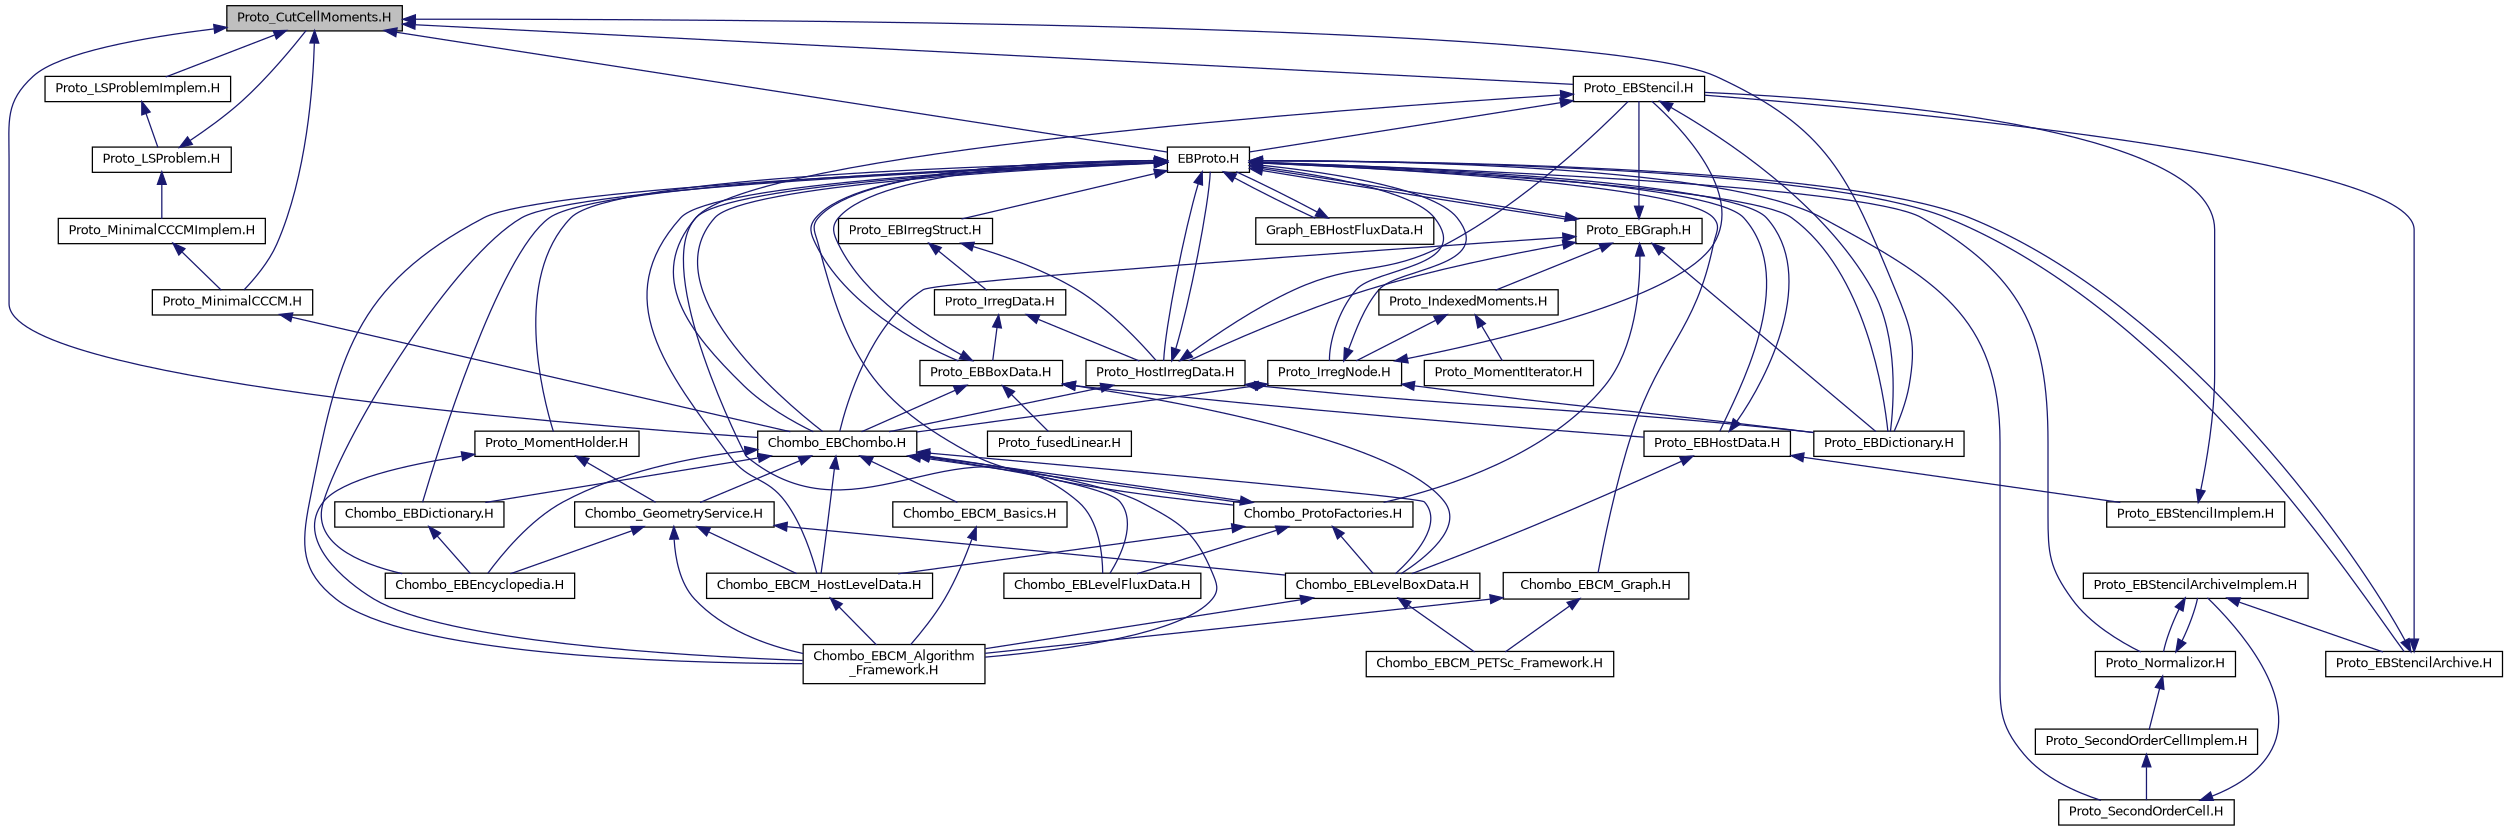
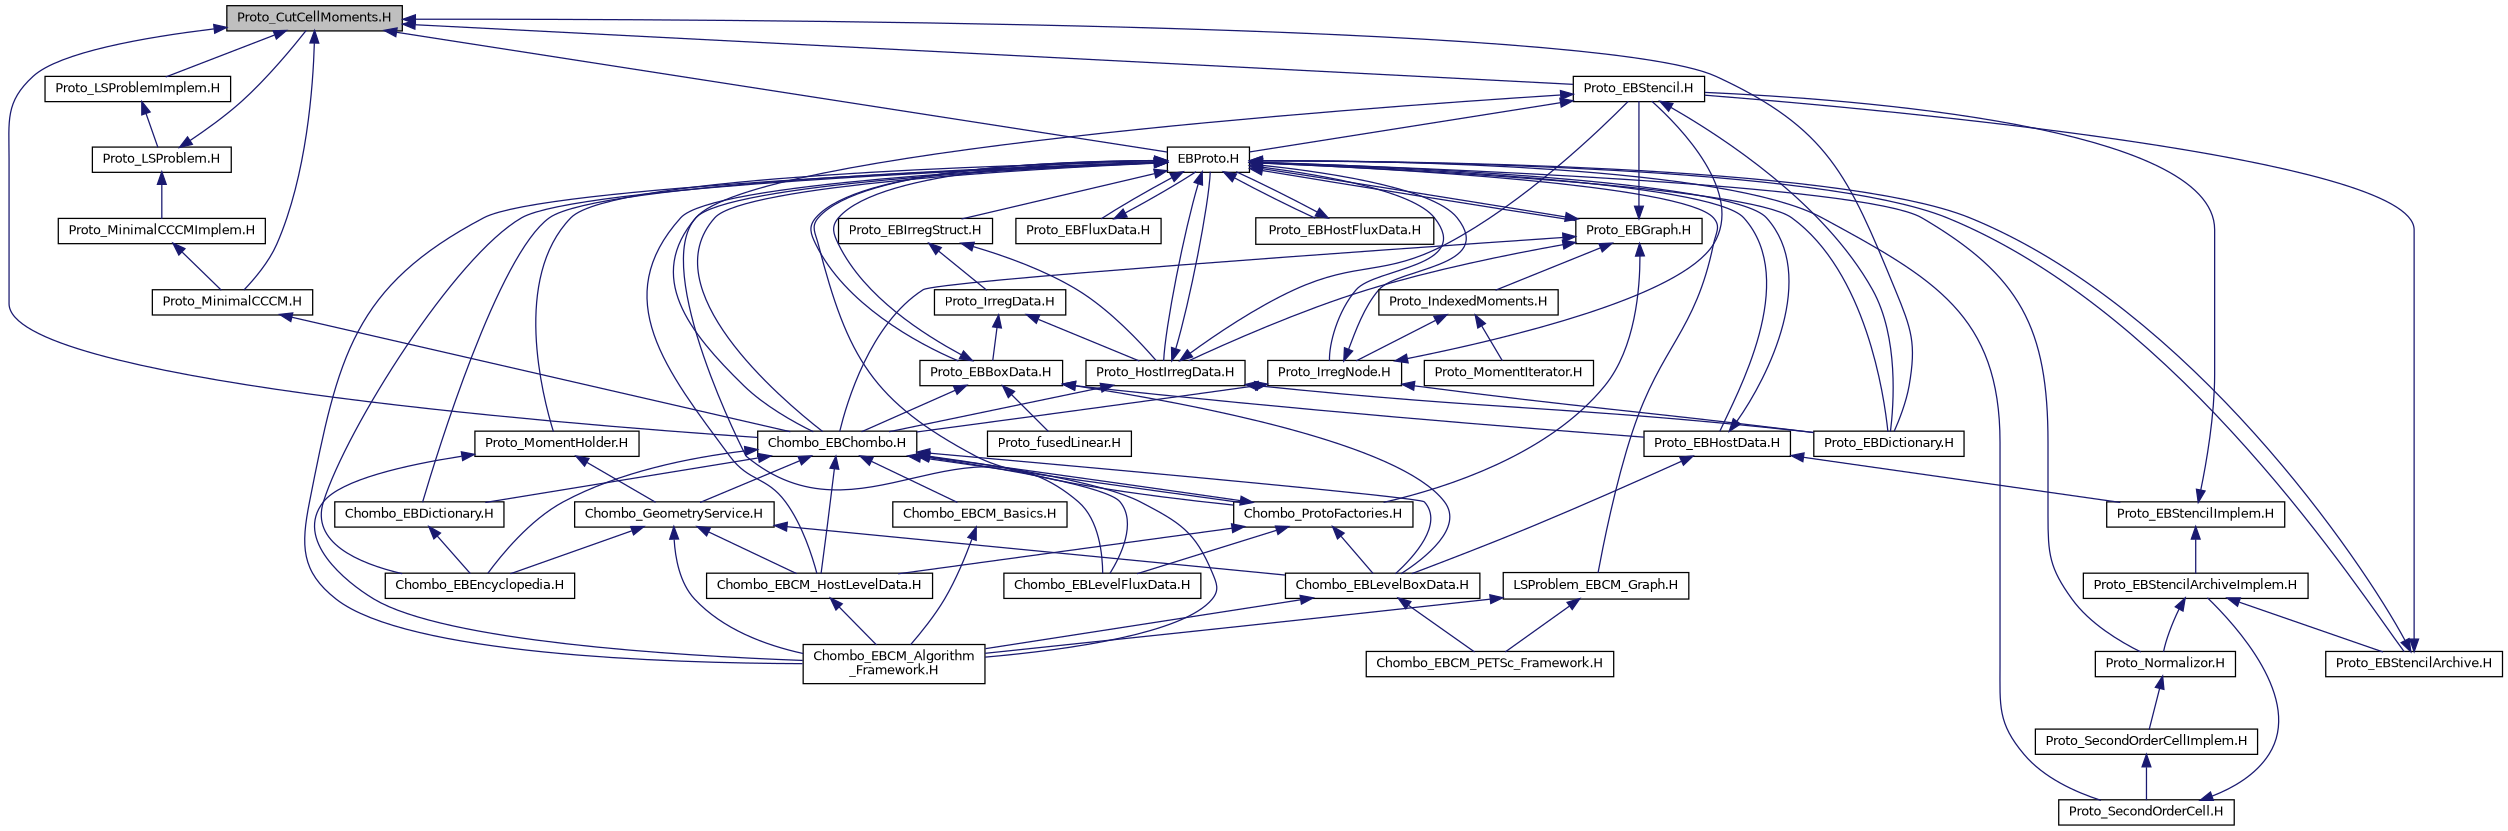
  digraph {
    node [color=black fillcolor=white fontname=Helvetica fontsize=10 shape=record style=filled]
    edge [color=midnightblue dir=back fontname=Helvetica fontsize=10 labelfontname=Helvetica labelfontsize=10 style=solid]
    n1 [fillcolor=grey75 fontcolor=black height=0.2 label="Proto_CutCellMoments.H" width=0.4]
    n2 [height=0.2 label="Proto_EBStencil.H" width=0.4]
    n3 [height=0.2 label="EBProto.H" width=0.4]
    n4 [height=0.2 label="Proto_EBDictionary.H" width=0.4]
    n5 [height=0.2 label="Chombo_EBChombo.H" width=0.4]
    n6 [height=0.2 label="Proto_LSProblemImplem.H" width=0.4]
    n7 [height=0.2 label="Proto_MinimalCCCM.H" width=0.4]
    n8 [height=0.2 label="Chombo_EBCM_Algorithm\l_Framework.H" width=0.4]
-   n9 [height=0.2 label="Chombo_EBCM_Graph.H" width=0.4]
+   n9 [height=0.2 label="LSProblem_EBCM_Graph.H" width=0.4]
    n10 [height=0.2 label="Chombo_EBCM_HostLevelData.H" width=0.4]
    n11 [height=0.2 label="Proto_HostIrregData.H" width=0.4]
    n12 [height=0.2 label="Chombo_ProtoFactories.H" width=0.4]
    n13 [height=0.2 label="Chombo_EBLevelFluxData.H" width=0.4]
    n14 [height=0.2 label="Chombo_EBDictionary.H" width=0.4]
    n15 [height=0.2 label="Chombo_EBEncyclopedia.H" width=0.4]
    n16 [height=0.2 label="Proto_EBIrregStruct.H" width=0.4]
    n17 [height=0.2 label="Proto_EBBoxData.H" width=0.4]
    n18 [height=0.2 label="Proto_EBHostData.H" width=0.4]
    n19 [height=0.2 label="Proto_IrregNode.H" width=0.4]
    n20 [height=0.2 label="Proto_EBGraph.H" width=0.4]
+   n21 [height=0.2 label="Proto_EBFluxData.H" width=0.4]
    n22 [height=0.2 label="Proto_EBStencilArchive.H" width=0.4]
    n23 [height=0.2 label="Proto_Normalizor.H" width=0.4]
    n24 [height=0.2 label="Proto_SecondOrderCell.H" width=0.4]
-   n25 [height=0.2 label="Graph_EBHostFluxData.H" width=0.4]
+   n25 [height=0.2 label="Proto_EBHostFluxData.H" width=0.4]
    n26 [height=0.2 label="Proto_MomentHolder.H" width=0.4]
    n27 [height=0.2 label="Chombo_EBCM_Basics.H" width=0.4]
    n28 [height=0.2 label="Chombo_EBLevelBoxData.H" width=0.4]
    n29 [height=0.2 label="Chombo_GeometryService.H" width=0.4]
    n30 [height=0.2 label="Proto_LSProblem.H" width=0.4]
    n31 [height=0.2 label="Chombo_EBCM_PETSc_Framework.H" width=0.4]
    n32 [height=0.2 label="Proto_IrregData.H" width=0.4]
    n33 [height=0.2 label="Proto_fusedLinear.H" width=0.4]
    n34 [height=0.2 label="Proto_EBStencilImplem.H" width=0.4]
    n35 [height=0.2 label="Proto_IndexedMoments.H" width=0.4]
    n36 [height=0.2 label="Proto_EBStencilArchiveImplem.H" width=0.4]
    n37 [height=0.2 label="Proto_SecondOrderCellImplem.H" width=0.4]
    n38 [height=0.2 label="Proto_MomentIterator.H" width=0.4]
    n39 [height=0.2 label="Proto_MinimalCCCMImplem.H" width=0.4]
    n1 -> n2
    n1 -> n3
    n1 -> n4
    n1 -> n5
    n1 -> n6
    n1 -> n7
    n2 -> n3
    n2 -> n4
    n2 -> n5
    n3 -> n4
    n3 -> n5
    n3 -> n8
    n3 -> n9
    n3 -> n10
    n3 -> n11
    n3 -> n12
    n3 -> n13
    n3 -> n14
    n3 -> n15
    n3 -> n16
    n3 -> n17
    n3 -> n18
    n3 -> n19
    n3 -> n20
+   n3 -> n21
    n3 -> n22
    n3 -> n23
    n3 -> n24
    n3 -> n25
    n3 -> n26
    n5 -> n8
    n5 -> n10
    n5 -> n12
    n5 -> n13
    n5 -> n14
    n5 -> n15
    n5 -> n27
    n5 -> n28
    n5 -> n29
    n6 -> n30
    n7 -> n5
    n9 -> n8
    n9 -> n31
    n10 -> n8
    n11 -> n2
    n11 -> n3
    n11 -> n4
    n11 -> n5
    n12 -> n5
    n12 -> n10
    n12 -> n13
    n12 -> n28
    n14 -> n15
    n16 -> n11
    n16 -> n32
    n17 -> n3
    n17 -> n5
    n17 -> n18
    n17 -> n28
    n17 -> n33
    n18 -> n3
    n18 -> n28
    n18 -> n34
    n19 -> n2
    n19 -> n3
    n19 -> n4
    n19 -> n5
    n20 -> n2
    n20 -> n3
-   n20 -> n4
    n20 -> n5
    n20 -> n11
    n20 -> n12
    n20 -> n35
+   n21 -> n3
    n22 -> n2
    n22 -> n3
-   n23 -> n36
+   n34 -> n36
    n23 -> n37
    n24 -> n36
    n25 -> n3
    n26 -> n8
    n26 -> n29
    n27 -> n8
    n28 -> n8
    n28 -> n31
    n29 -> n8
    n29 -> n10
    n29 -> n15
    n29 -> n28
    n30 -> n1
    n30 -> n39
    n32 -> n11
    n32 -> n17
    n34 -> n2
    n35 -> n19
    n35 -> n38
    n36 -> n22
    n36 -> n23
    n37 -> n24
    n39 -> n7
  }
